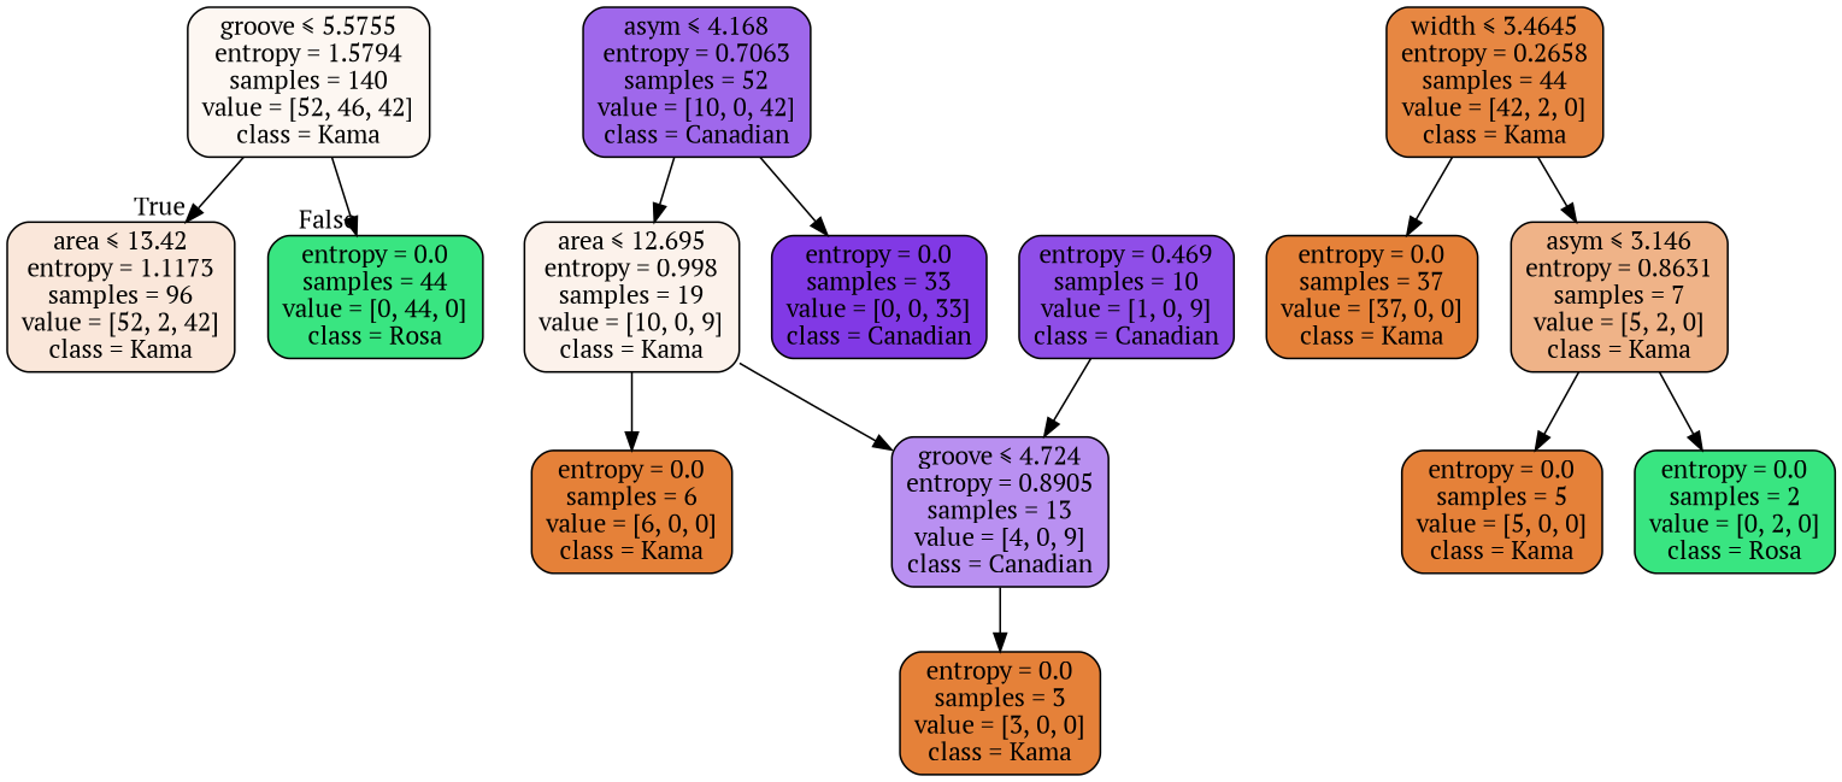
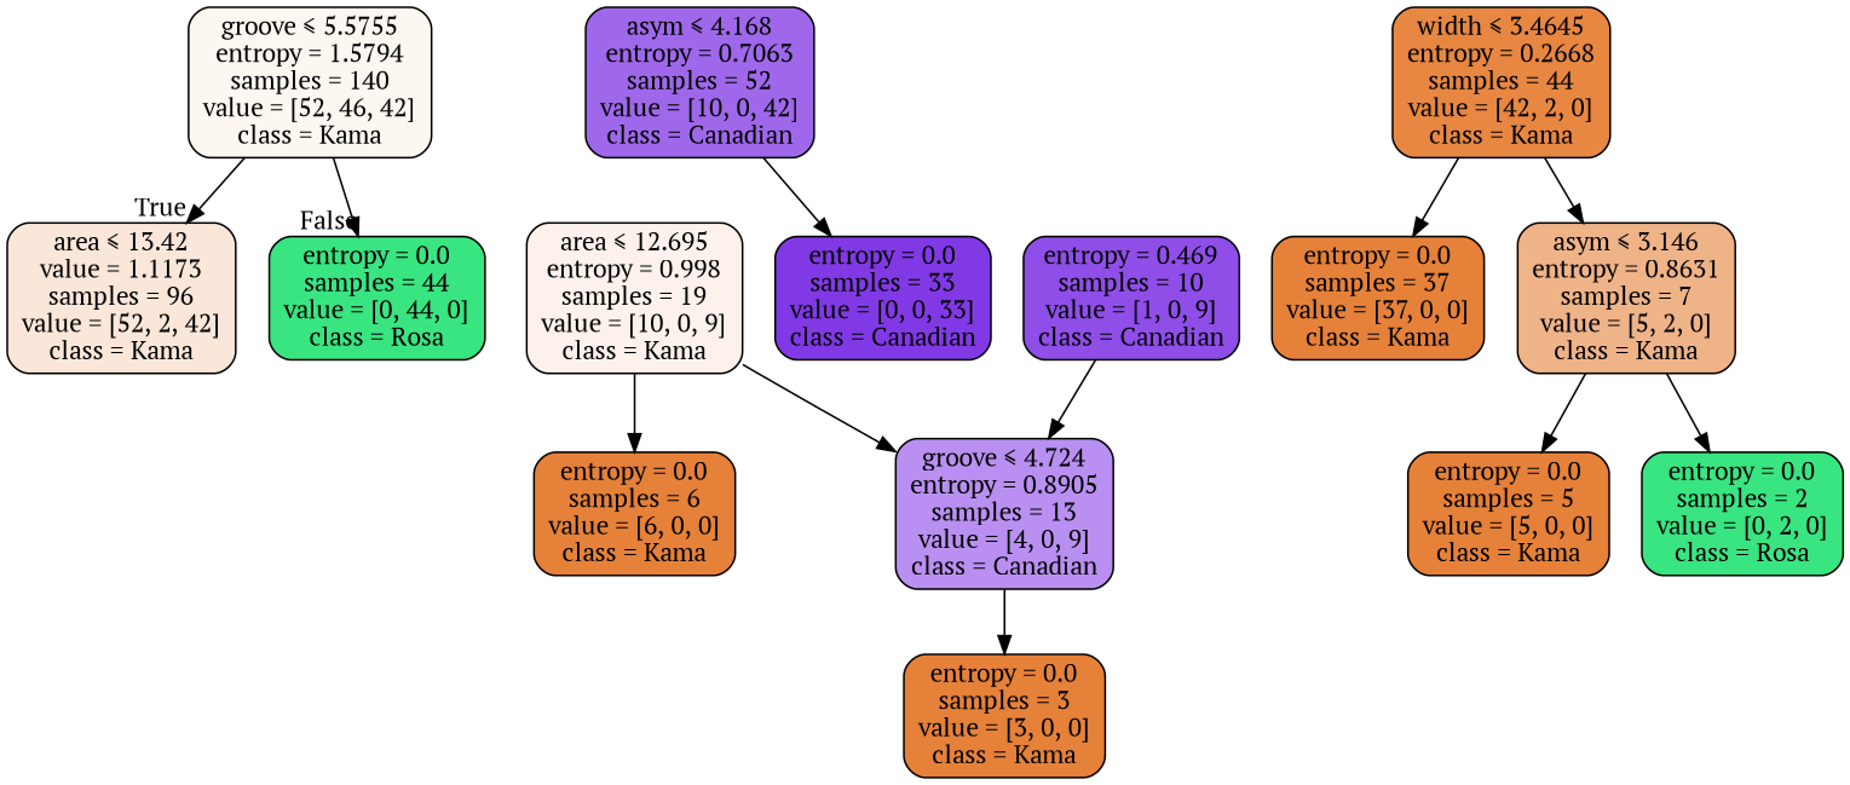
  digraph {
    fontname="PT Serif"
    node [color=black fillcolor="#e58139ff" fontname="PT Serif" shape=box style="filled, rounded"]
    edge [fontname="PT Serif"]
    n1 [fillcolor="#e5813910" label=<groove &le; 5.5755<br/>entropy = 1.5794<br/>samples = 140<br/>value = [52, 46, 42]<br/>class = Kama>]
-   n2 [fillcolor="#e581392f" label=<area &le; 13.42<br/>entropy = 1.1173<br/>samples = 96<br/>value = [52, 2, 42]<br/>class = Kama>]
+   n2 [fillcolor="#e581392f" label=<area &le; 13.42<br/>value = 1.1173<br/>samples = 96<br/>value = [52, 2, 42]<br/>class = Kama>]
    n3 [fillcolor="#39e581ff" label=<entropy = 0.0<br/>samples = 44<br/>value = [0, 44, 0]<br/>class = Rosa>]
    n4 [fillcolor="#8139e5c2" label=<asym &le; 4.168<br/>entropy = 0.7063<br/>samples = 52<br/>value = [10, 0, 42]<br/>class = Canadian>]
    n5 [fillcolor="#e5813919" label=<area &le; 12.695<br/>entropy = 0.998<br/>samples = 19<br/>value = [10, 0, 9]<br/>class = Kama>]
    n6 [fillcolor="#8139e5ff" label=<entropy = 0.0<br/>samples = 33<br/>value = [0, 0, 33]<br/>class = Canadian>]
-   n7 [fillcolor="#e58139f3" label=<width &le; 3.4645<br/>entropy = 0.2658<br/>samples = 44<br/>value = [42, 2, 0]<br/>class = Kama>]
+   n7 [fillcolor="#e58139f3" label=<width &le; 3.4645<br/>entropy = 0.2668<br/>samples = 44<br/>value = [42, 2, 0]<br/>class = Kama>]
    n8 [label=<entropy = 0.0<br/>samples = 37<br/>value = [37, 0, 0]<br/>class = Kama>]
    n9 [fillcolor="#e5813999" label=<asym &le; 3.146<br/>entropy = 0.8631<br/>samples = 7<br/>value = [5, 2, 0]<br/>class = Kama>]
    n10 [fillcolor="#8139e58e" label=<groove &le; 4.724<br/>entropy = 0.8905<br/>samples = 13<br/>value = [4, 0, 9]<br/>class = Canadian>]
    n11 [label=<entropy = 0.0<br/>samples = 6<br/>value = [6, 0, 0]<br/>class = Kama>]
    n12 [label=<entropy = 0.0<br/>samples = 3<br/>value = [3, 0, 0]<br/>class = Kama>]
    n13 [fillcolor="#8139e5e3" label=<entropy = 0.469<br/>samples = 10<br/>value = [1, 0, 9]<br/>class = Canadian>]
    n14 [label=<entropy = 0.0<br/>samples = 5<br/>value = [5, 0, 0]<br/>class = Kama>]
    n15 [fillcolor="#39e581ff" label=<entropy = 0.0<br/>samples = 2<br/>value = [0, 2, 0]<br/>class = Rosa>]
    n1 -> n2 [headlabel=True labelangle=45 labeldistance=2.5]
    n1 -> n3 [headlabel=False labelangle=-45 labeldistance=2.5]
-   n4 -> n5
    n4 -> n6
    n5 -> n10
    n5 -> n11
    n7 -> n8
    n7 -> n9
    n9 -> n14
    n9 -> n15
    n10 -> n12
    n13 -> n10
  }
